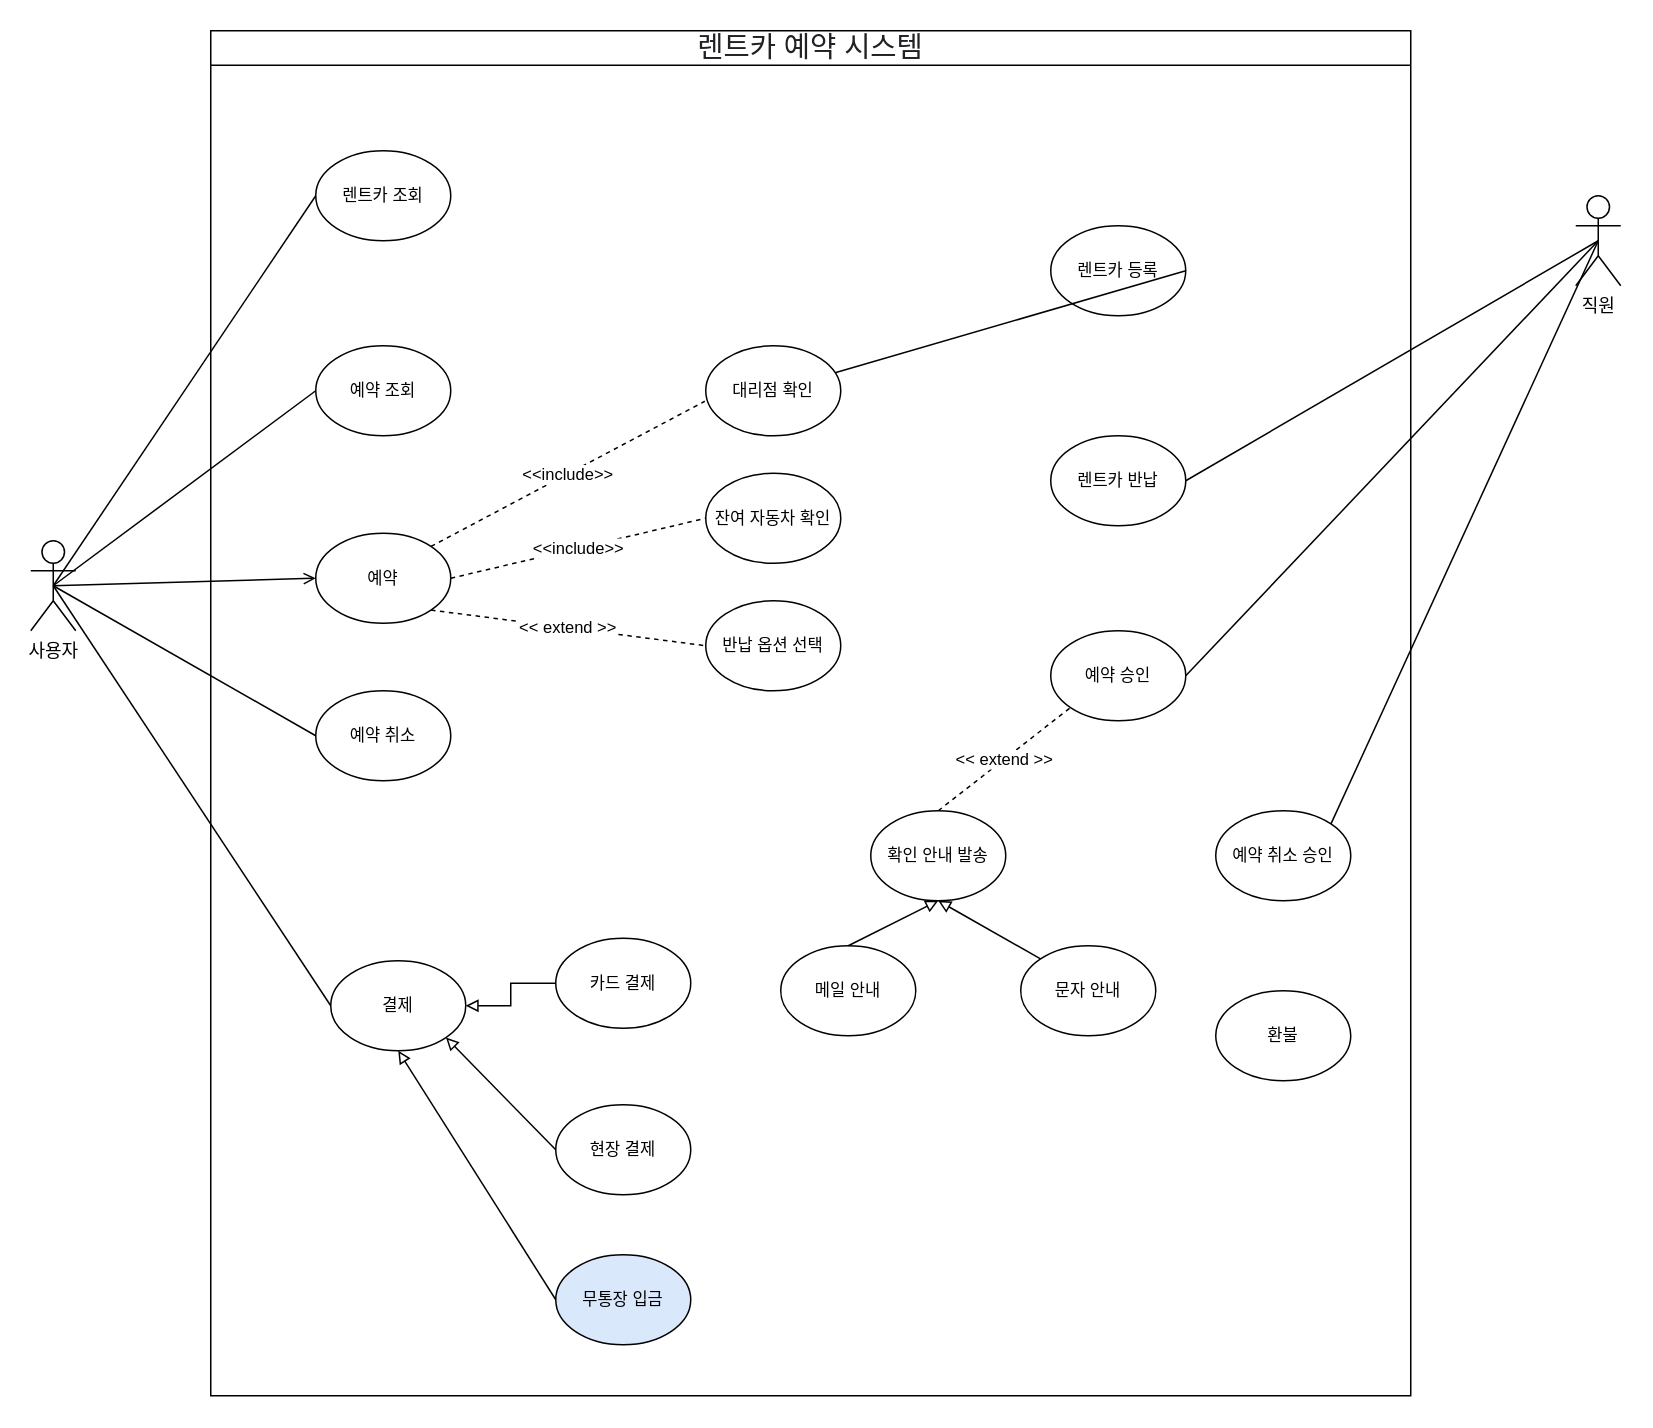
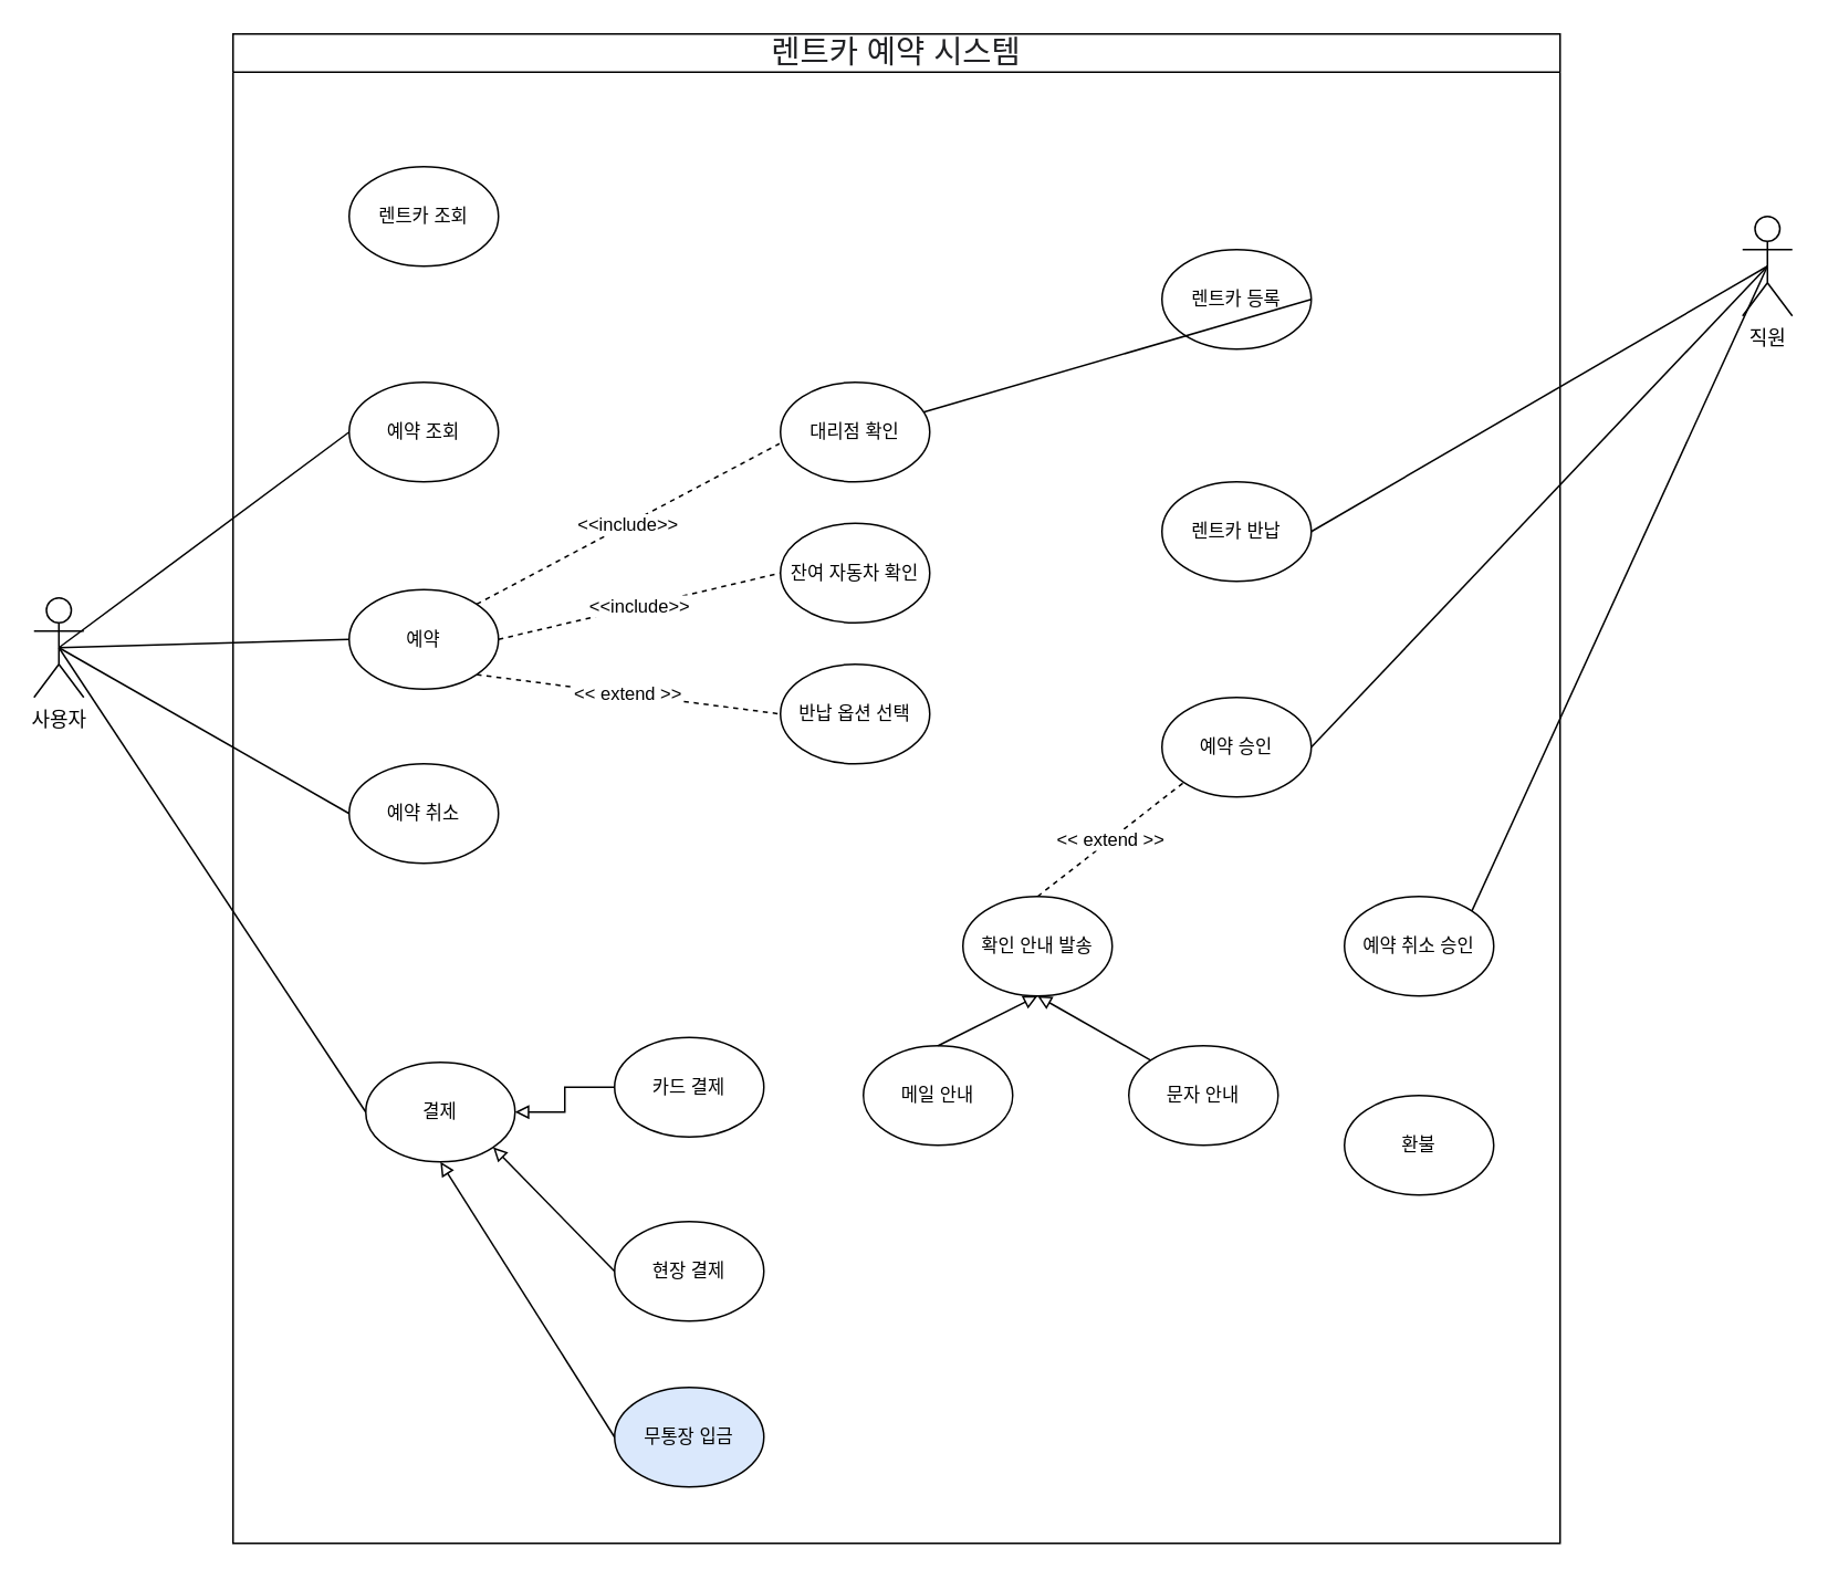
  <mxCell id="0" />
  <mxCell id="1" parent="0" />
  <mxCell id="2" value="&lt;font face=&quot;Apple SD Gothic Neo, arial, sans-serif&quot; color=&quot;#202124&quot;&gt;&lt;span style=&quot;font-size: 19px; font-weight: 400;&quot;&gt;렌트카 예약 시스템&lt;/span&gt;&lt;/font&gt;" style="swimlane;whiteSpace=wrap;html=1;align=center;" vertex="1" parent="1"><mxGeometry x="140" y="20" width="800" height="910" as="geometry" /></mxCell>
  <mxCell id="3" value="렌트카 반납" style="ellipse;whiteSpace=wrap;html=1;fontSize=11;" vertex="1" parent="2"><mxGeometry x="560" y="270" width="90" height="60" as="geometry" /></mxCell>
  <mxCell id="4" value="렌트카 조회" style="ellipse;whiteSpace=wrap;html=1;fontSize=11;" vertex="1" parent="2"><mxGeometry x="70" y="80" width="90" height="60" as="geometry" /></mxCell>
  <mxCell id="5" value="결제" style="ellipse;whiteSpace=wrap;html=1;fontSize=11;" vertex="1" parent="2"><mxGeometry x="80" y="620" width="90" height="60" as="geometry" /></mxCell>
  <mxCell id="6" value="잔여 자동차 확인" style="ellipse;whiteSpace=wrap;html=1;fontSize=11;" vertex="1" parent="2"><mxGeometry x="330" y="295" width="90" height="60" as="geometry" /></mxCell>
  <mxCell id="7" value="&amp;lt;&amp;lt;include&amp;gt;&amp;gt;" style="endArrow=none;html=1;rounded=0;fontSize=11;entryX=0;entryY=0.5;entryDx=0;entryDy=0;exitX=1;exitY=0.5;exitDx=0;exitDy=0;dashed=1;" edge="1" parent="2" source="8" target="6"><mxGeometry width="50" height="50" relative="1" as="geometry"><mxPoint x="180.84" y="338.86" as="sourcePoint" /><mxPoint x="290" y="298.82" as="targetPoint" /></mxGeometry></mxCell>
  <mxCell id="8" value="예약" style="ellipse;whiteSpace=wrap;html=1;fontSize=11;" vertex="1" parent="2"><mxGeometry x="70" y="335" width="90" height="60" as="geometry" /></mxCell>
  <mxCell id="9" value="대리점 확인" style="ellipse;whiteSpace=wrap;html=1;fontSize=11;" vertex="1" parent="2"><mxGeometry x="330" y="210" width="90" height="60" as="geometry" /></mxCell>
  <mxCell id="10" value="&amp;lt;&amp;lt;include&amp;gt;&amp;gt;" style="endArrow=none;html=1;rounded=0;fontSize=11;entryX=-0.007;entryY=0.617;entryDx=0;entryDy=0;exitX=1;exitY=0;exitDx=0;exitDy=0;dashed=1;entryPerimeter=0;" edge="1" parent="2" source="8" target="9"><mxGeometry width="50" height="50" relative="1" as="geometry"><mxPoint x="180" y="435" as="sourcePoint" /><mxPoint x="314" y="435" as="targetPoint" /></mxGeometry></mxCell>
  <mxCell id="11" style="edgeStyle=orthogonalEdgeStyle;rounded=0;orthogonalLoop=1;jettySize=auto;html=1;entryX=1;entryY=0.5;entryDx=0;entryDy=0;endArrow=block;endFill=0;" edge="1" parent="2" source="12" target="5"><mxGeometry relative="1" as="geometry" /></mxCell>
  <mxCell id="12" value="카드 결제" style="ellipse;whiteSpace=wrap;html=1;fontSize=11;" vertex="1" parent="2"><mxGeometry x="230" y="605" width="90" height="60" as="geometry" /></mxCell>
  <mxCell id="13" value="현장 결제" style="ellipse;whiteSpace=wrap;html=1;fontSize=11;" vertex="1" parent="2"><mxGeometry x="230" y="716" width="90" height="60" as="geometry" /></mxCell>
  <mxCell id="14" value="무통장 입금" style="ellipse;whiteSpace=wrap;html=1;fontSize=11;fillColor=#dae8fc;" vertex="1" parent="2"><mxGeometry x="230" y="816" width="90" height="60" as="geometry" /></mxCell>
  <mxCell id="15" value="" style="endArrow=none;html=1;rounded=0;fontSize=19;entryX=0;entryY=0.5;entryDx=0;entryDy=0;exitX=1;exitY=1;exitDx=0;exitDy=0;startArrow=block;startFill=0;" edge="1" parent="2" source="5" target="13"><mxGeometry width="50" height="50" relative="1" as="geometry"><mxPoint x="37.5" y="699" as="sourcePoint" /><mxPoint x="212.5" y="793" as="targetPoint" /></mxGeometry></mxCell>
  <mxCell id="16" value="" style="endArrow=none;html=1;rounded=0;fontSize=19;entryX=0;entryY=0.5;entryDx=0;entryDy=0;exitX=0.5;exitY=1;exitDx=0;exitDy=0;startArrow=block;startFill=0;" edge="1" parent="2" source="5" target="14"><mxGeometry width="50" height="50" relative="1" as="geometry"><mxPoint x="166.82" y="681.213" as="sourcePoint" /><mxPoint x="240" y="756" as="targetPoint" /></mxGeometry></mxCell>
  <mxCell id="17" value="예약 조회" style="ellipse;whiteSpace=wrap;html=1;fontSize=11;" vertex="1" parent="2"><mxGeometry x="70" y="210" width="90" height="60" as="geometry" /></mxCell>
  <mxCell id="18" value="반납 옵션 선택" style="ellipse;whiteSpace=wrap;html=1;fontSize=11;" vertex="1" parent="2"><mxGeometry x="330" y="380" width="90" height="60" as="geometry" /></mxCell>
  <mxCell id="19" value="&amp;lt;&amp;lt; extend &amp;gt;&amp;gt;" style="endArrow=none;html=1;rounded=0;fontSize=11;entryX=0;entryY=0.5;entryDx=0;entryDy=0;exitX=1;exitY=1;exitDx=0;exitDy=0;dashed=1;" edge="1" parent="2" source="8" target="18"><mxGeometry width="50" height="50" relative="1" as="geometry"><mxPoint x="170" y="375" as="sourcePoint" /><mxPoint x="330" y="370" as="targetPoint" /></mxGeometry></mxCell>
  <mxCell id="20" value="예약 승인" style="ellipse;whiteSpace=wrap;html=1;fontSize=11;" vertex="1" parent="2"><mxGeometry x="560" y="400" width="90" height="60" as="geometry" /></mxCell>
  <mxCell id="21" value="확인 안내 발송" style="ellipse;whiteSpace=wrap;html=1;fontSize=11;" vertex="1" parent="2"><mxGeometry x="440" y="520" width="90" height="60" as="geometry" /></mxCell>
  <mxCell id="22" value="&amp;lt;&amp;lt; extend &amp;gt;&amp;gt;" style="endArrow=none;html=1;rounded=0;fontSize=11;entryX=0;entryY=1;entryDx=0;entryDy=0;exitX=0.5;exitY=0;exitDx=0;exitDy=0;dashed=1;" edge="1" parent="2" source="21" target="20"><mxGeometry width="50" height="50" relative="1" as="geometry"><mxPoint x="474.0" y="624.003" as="sourcePoint" /><mxPoint x="657.18" y="647.79" as="targetPoint" /></mxGeometry></mxCell>
  <mxCell id="23" value="메일 안내" style="ellipse;whiteSpace=wrap;html=1;fontSize=11;" vertex="1" parent="2"><mxGeometry x="380.0" y="610" width="90" height="60" as="geometry" /></mxCell>
  <mxCell id="24" value="문자 안내" style="ellipse;whiteSpace=wrap;html=1;fontSize=11;" vertex="1" parent="2"><mxGeometry x="540.0" y="610" width="90" height="60" as="geometry" /></mxCell>
  <mxCell id="25" value="" style="endArrow=none;html=1;rounded=0;fontSize=19;entryX=0.5;entryY=0;entryDx=0;entryDy=0;exitX=0.5;exitY=1;exitDx=0;exitDy=0;startArrow=block;startFill=0;" edge="1" parent="2" source="21" target="23"><mxGeometry width="50" height="50" relative="1" as="geometry"><mxPoint x="820.0" y="691.213" as="sourcePoint" /><mxPoint x="380" y="640" as="targetPoint" /></mxGeometry></mxCell>
  <mxCell id="26" value="" style="endArrow=none;html=1;rounded=0;fontSize=19;entryX=0;entryY=0;entryDx=0;entryDy=0;exitX=0.5;exitY=1;exitDx=0;exitDy=0;startArrow=block;startFill=0;" edge="1" parent="2" source="21" target="24"><mxGeometry width="50" height="50" relative="1" as="geometry"><mxPoint x="515" y="560" as="sourcePoint" /><mxPoint x="435" y="620" as="targetPoint" /></mxGeometry></mxCell>
  <mxCell id="27" value="렌트카 등록" style="ellipse;whiteSpace=wrap;html=1;fontSize=11;" vertex="1" parent="2"><mxGeometry x="560" y="130" width="90" height="60" as="geometry" /></mxCell>
  <mxCell id="28" value="예약 취소" style="ellipse;whiteSpace=wrap;html=1;fontSize=11;" vertex="1" parent="2"><mxGeometry x="70" y="440" width="90" height="60" as="geometry" /></mxCell>
  <mxCell id="29" value="예약 취소 승인" style="ellipse;whiteSpace=wrap;html=1;fontSize=11;" vertex="1" parent="2"><mxGeometry x="670" y="520" width="90" height="60" as="geometry" /></mxCell>
  <mxCell id="30" value="환불" style="ellipse;whiteSpace=wrap;html=1;fontSize=11;" vertex="1" parent="2"><mxGeometry x="670" y="640" width="90" height="60" as="geometry" /></mxCell>
  <mxCell id="31" value="사용자" style="shape=umlActor;verticalLabelPosition=bottom;verticalAlign=top;html=1;outlineConnect=0;" vertex="1" parent="1"><mxGeometry x="20" y="360" width="30" height="60" as="geometry" /></mxCell>
  <mxCell id="32" value="" style="endArrow=none;html=1;rounded=0;fontSize=19;entryX=0;entryY=0.5;entryDx=0;entryDy=0;exitX=0.5;exitY=0.5;exitDx=0;exitDy=0;exitPerimeter=0;" edge="1" parent="1" source="31" target="5"><mxGeometry width="50" height="50" relative="1" as="geometry"><mxPoint x="65" y="280" as="sourcePoint" /><mxPoint x="230" y="340" as="targetPoint" /></mxGeometry></mxCell>
- <mxCell id="33" value="" style="endArrow=open;html=1;rounded=0;fontSize=19;entryX=0;entryY=0.5;entryDx=0;entryDy=0;exitX=0.5;exitY=0.5;exitDx=0;exitDy=0;exitPerimeter=0;" edge="1" parent="1" source="31" target="8"><mxGeometry width="50" height="50" relative="1" as="geometry"><mxPoint x="65" y="280" as="sourcePoint" /><mxPoint x="230" y="434" as="targetPoint" /></mxGeometry></mxCell>
+ <mxCell id="33" value="" style="endArrow=none;html=1;rounded=0;fontSize=19;entryX=0;entryY=0.5;entryDx=0;entryDy=0;exitX=0.5;exitY=0.5;exitDx=0;exitDy=0;exitPerimeter=0;" edge="1" parent="1" source="31" target="8"><mxGeometry width="50" height="50" relative="1" as="geometry"><mxPoint x="65" y="280" as="sourcePoint" /><mxPoint x="230" y="434" as="targetPoint" /></mxGeometry></mxCell>
  <mxCell id="34" value="직원" style="shape=umlActor;verticalLabelPosition=bottom;verticalAlign=top;html=1;outlineConnect=0;" vertex="1" parent="1"><mxGeometry x="1050" y="130" width="30" height="60" as="geometry" /></mxCell>
  <mxCell id="35" value="" style="endArrow=none;html=1;rounded=0;fontSize=19;entryX=0;entryY=0.5;entryDx=0;entryDy=0;exitX=0.5;exitY=0.5;exitDx=0;exitDy=0;exitPerimeter=0;" edge="1" parent="1" source="31" target="17"><mxGeometry width="50" height="50" relative="1" as="geometry"><mxPoint x="40" y="390" as="sourcePoint" /><mxPoint x="220" y="425" as="targetPoint" /></mxGeometry></mxCell>
- <mxCell id="36" value="" style="endArrow=none;html=1;rounded=0;fontSize=19;entryX=0;entryY=0.5;entryDx=0;entryDy=0;exitX=0.5;exitY=0.5;exitDx=0;exitDy=0;exitPerimeter=0;" edge="1" parent="1" source="31" target="4"><mxGeometry width="50" height="50" relative="1" as="geometry"><mxPoint x="40" y="390" as="sourcePoint" /><mxPoint x="220" y="300" as="targetPoint" /></mxGeometry></mxCell>
  <mxCell id="37" value="" style="endArrow=none;html=1;rounded=0;fontSize=19;entryX=0.5;entryY=0.5;entryDx=0;entryDy=0;entryPerimeter=0;exitX=1;exitY=0.5;exitDx=0;exitDy=0;" edge="1" parent="1" source="20" target="34"><mxGeometry width="50" height="50" relative="1" as="geometry"><mxPoint x="900" y="140" as="sourcePoint" /><mxPoint x="1125" y="200" as="targetPoint" /></mxGeometry></mxCell>
  <mxCell id="38" value="" style="endArrow=none;html=1;rounded=0;fontSize=19;exitX=1;exitY=0.5;exitDx=0;exitDy=0;" edge="1" parent="1" source="27" target="9"><mxGeometry width="50" height="50" relative="1" as="geometry"><mxPoint x="900" y="525" as="sourcePoint" /><mxPoint x="1070" y="170" as="targetPoint" /></mxGeometry></mxCell>
  <mxCell id="39" value="" style="endArrow=none;html=1;rounded=0;fontSize=19;exitX=1;exitY=0.5;exitDx=0;exitDy=0;entryX=0.5;entryY=0.5;entryDx=0;entryDy=0;entryPerimeter=0;" edge="1" parent="1" source="3" target="34"><mxGeometry width="50" height="50" relative="1" as="geometry"><mxPoint x="880" y="200" as="sourcePoint" /><mxPoint x="1075" y="170" as="targetPoint" /></mxGeometry></mxCell>
  <mxCell id="40" value="" style="endArrow=none;html=1;rounded=0;fontSize=19;entryX=0;entryY=0.5;entryDx=0;entryDy=0;exitX=0.5;exitY=0.5;exitDx=0;exitDy=0;exitPerimeter=0;" edge="1" parent="1" source="31" target="28"><mxGeometry width="50" height="50" relative="1" as="geometry"><mxPoint x="45" y="400" as="sourcePoint" /><mxPoint x="220" y="395" as="targetPoint" /></mxGeometry></mxCell>
  <mxCell id="41" value="" style="endArrow=none;html=1;rounded=0;fontSize=19;entryX=0.5;entryY=0.5;entryDx=0;entryDy=0;entryPerimeter=0;exitX=1;exitY=0;exitDx=0;exitDy=0;" edge="1" parent="1" source="29" target="34"><mxGeometry width="50" height="50" relative="1" as="geometry"><mxPoint x="800" y="460" as="sourcePoint" /><mxPoint x="1075" y="170" as="targetPoint" /></mxGeometry></mxCell>
